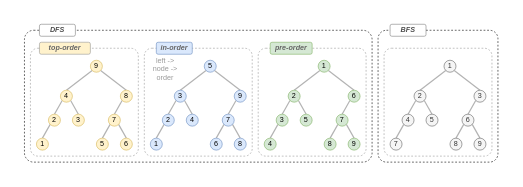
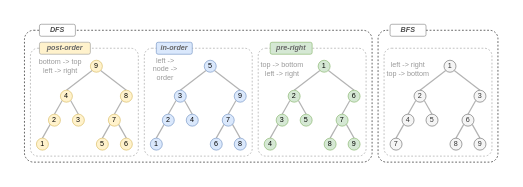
  <mxCell id="0" />
  <mxCell id="1" parent="0" />
  <mxCell id="2" value="" style="rounded=0;whiteSpace=wrap;html=1;strokeColor=none;" parent="1" vertex="1"><mxGeometry x="20" y="20" width="830" height="270" as="geometry" /></mxCell>
  <mxCell id="3" value="" style="rounded=1;whiteSpace=wrap;html=1;fillColor=none;dashed=1;arcSize=7;" vertex="1" parent="1"><mxGeometry x="40" y="50" width="580" height="220" as="geometry" /></mxCell>
  <mxCell id="4" value="" style="rounded=1;whiteSpace=wrap;html=1;fillColor=none;dashed=1;arcSize=7;strokeColor=#999999;" vertex="1" parent="1"><mxGeometry x="50" y="80" width="180" height="180" as="geometry" /></mxCell>
  <mxCell id="5" style="edgeStyle=none;rounded=0;orthogonalLoop=1;jettySize=auto;html=1;exitX=0;exitY=1;exitDx=0;exitDy=0;entryX=0.5;entryY=0;entryDx=0;entryDy=0;endArrow=none;endFill=0;strokeColor=#B3B3B3;strokeWidth=2;" parent="1" source="8" target="10" edge="1"><mxGeometry relative="1" as="geometry" /></mxCell>
  <mxCell id="6" style="edgeStyle=none;rounded=0;orthogonalLoop=1;jettySize=auto;html=1;exitX=1;exitY=1;exitDx=0;exitDy=0;endArrow=none;endFill=0;strokeWidth=2;entryX=0.5;entryY=0;entryDx=0;entryDy=0;strokeColor=#B3B3B3;" parent="1" source="10" target="13" edge="1"><mxGeometry relative="1" as="geometry" /></mxCell>
  <mxCell id="7" style="edgeStyle=none;rounded=0;orthogonalLoop=1;jettySize=auto;html=1;exitX=1;exitY=1;exitDx=0;exitDy=0;entryX=0.5;entryY=0;entryDx=0;entryDy=0;endArrow=none;endFill=0;strokeColor=#B3B3B3;strokeWidth=2;" parent="1" source="8" target="15" edge="1"><mxGeometry relative="1" as="geometry" /></mxCell>
  <mxCell id="8" value="9" style="ellipse;whiteSpace=wrap;html=1;aspect=fixed;strokeColor=#d6b656;fillColor=#FFF2CC;" parent="1" vertex="1"><mxGeometry x="150" y="100" width="20" height="20" as="geometry" /></mxCell>
  <mxCell id="9" style="edgeStyle=none;rounded=0;orthogonalLoop=1;jettySize=auto;html=1;exitX=0;exitY=1;exitDx=0;exitDy=0;entryX=0.5;entryY=0;entryDx=0;entryDy=0;endArrow=none;endFill=0;strokeColor=#B3B3B3;strokeWidth=2;" parent="1" source="10" target="12" edge="1"><mxGeometry relative="1" as="geometry" /></mxCell>
  <mxCell id="10" value="4" style="ellipse;whiteSpace=wrap;html=1;aspect=fixed;fillColor=#fff2cc;strokeColor=#d6b656;" parent="1" vertex="1"><mxGeometry x="100" y="150" width="20" height="20" as="geometry" /></mxCell>
  <mxCell id="11" style="edgeStyle=none;rounded=0;orthogonalLoop=1;jettySize=auto;html=1;exitX=0;exitY=1;exitDx=0;exitDy=0;entryX=0.5;entryY=0;entryDx=0;entryDy=0;endArrow=none;endFill=0;strokeColor=#B3B3B3;strokeWidth=2;" edge="1" parent="1" source="12" target="22"><mxGeometry relative="1" as="geometry" /></mxCell>
  <mxCell id="12" value="2" style="ellipse;whiteSpace=wrap;html=1;aspect=fixed;fillColor=#fff2cc;strokeColor=#d6b656;" parent="1" vertex="1"><mxGeometry x="80" y="190" width="20" height="20" as="geometry" /></mxCell>
  <mxCell id="13" value="3" style="ellipse;whiteSpace=wrap;html=1;aspect=fixed;fillColor=#fff2cc;strokeColor=#d6b656;" parent="1" vertex="1"><mxGeometry x="120" y="190" width="20" height="20" as="geometry" /></mxCell>
  <mxCell id="14" style="rounded=0;orthogonalLoop=1;jettySize=auto;html=1;exitX=0;exitY=1;exitDx=0;exitDy=0;entryX=0.5;entryY=0;entryDx=0;entryDy=0;endArrow=none;endFill=0;strokeWidth=2;strokeColor=#B3B3B3;" edge="1" parent="1" source="15" target="19"><mxGeometry relative="1" as="geometry" /></mxCell>
  <mxCell id="15" value="8" style="ellipse;whiteSpace=wrap;html=1;aspect=fixed;fillColor=#fff2cc;strokeColor=#d6b656;" parent="1" vertex="1"><mxGeometry x="200" y="150" width="20" height="20" as="geometry" /></mxCell>
  <mxCell id="16" value="&lt;b&gt;&lt;i&gt;DFS&lt;/i&gt;&lt;/b&gt;" style="text;html=1;align=center;verticalAlign=middle;whiteSpace=wrap;rounded=1;fillColor=#ffffff;strokeColor=#808080;fontColor=#4D4D4D;" parent="1" vertex="1"><mxGeometry x="65" y="40" width="60" height="20" as="geometry" /></mxCell>
  <mxCell id="17" style="edgeStyle=none;rounded=0;orthogonalLoop=1;jettySize=auto;html=1;exitX=0;exitY=1;exitDx=0;exitDy=0;entryX=0.5;entryY=0;entryDx=0;entryDy=0;endArrow=none;endFill=0;strokeColor=#B3B3B3;strokeWidth=2;" edge="1" parent="1" source="19" target="20"><mxGeometry relative="1" as="geometry" /></mxCell>
  <mxCell id="18" style="edgeStyle=none;rounded=0;orthogonalLoop=1;jettySize=auto;html=1;exitX=1;exitY=1;exitDx=0;exitDy=0;entryX=0.5;entryY=0;entryDx=0;entryDy=0;endArrow=none;endFill=0;strokeColor=#B3B3B3;strokeWidth=2;" edge="1" parent="1" source="19" target="21"><mxGeometry relative="1" as="geometry" /></mxCell>
  <mxCell id="19" value="7" style="ellipse;whiteSpace=wrap;html=1;aspect=fixed;fillColor=#fff2cc;strokeColor=#d6b656;" vertex="1" parent="1"><mxGeometry x="180" y="190" width="20" height="20" as="geometry" /></mxCell>
  <mxCell id="20" value="5" style="ellipse;whiteSpace=wrap;html=1;aspect=fixed;fillColor=#fff2cc;strokeColor=#d6b656;" vertex="1" parent="1"><mxGeometry x="160" y="230" width="20" height="20" as="geometry" /></mxCell>
  <mxCell id="21" value="6" style="ellipse;whiteSpace=wrap;html=1;aspect=fixed;fillColor=#fff2cc;strokeColor=#d6b656;" vertex="1" parent="1"><mxGeometry x="200" y="230" width="20" height="20" as="geometry" /></mxCell>
  <mxCell id="22" value="1" style="ellipse;whiteSpace=wrap;html=1;aspect=fixed;fillColor=#fff2cc;strokeColor=#d6b656;" vertex="1" parent="1"><mxGeometry x="60" y="230" width="20" height="20" as="geometry" /></mxCell>
- <mxCell id="24" value="&lt;b&gt;&lt;i&gt;top-order&lt;/i&gt;&lt;/b&gt;" style="text;html=1;align=center;verticalAlign=middle;whiteSpace=wrap;rounded=1;strokeColor=#999999;fontColor=#666666;fillColor=#FFF2CC;" vertex="1" parent="1"><mxGeometry x="65" y="70" width="85" height="20" as="geometry" /></mxCell>
+ <mxCell id="23" value="bottom -&amp;gt; top&lt;br&gt;left -&amp;gt; right" style="text;html=1;strokeColor=none;fillColor=none;align=center;verticalAlign=middle;whiteSpace=wrap;rounded=0;fontColor=#999999;" vertex="1" parent="1"><mxGeometry x="60" y="100" width="80" height="20" as="geometry" /></mxCell>
+ <mxCell id="24" value="&lt;b&gt;&lt;i&gt;post-order&lt;/i&gt;&lt;/b&gt;" style="text;html=1;align=center;verticalAlign=middle;whiteSpace=wrap;rounded=1;strokeColor=#999999;fontColor=#666666;fillColor=#FFF2CC;" vertex="1" parent="1"><mxGeometry x="65" y="70" width="85" height="20" as="geometry" /></mxCell>
  <mxCell id="25" value="" style="rounded=1;whiteSpace=wrap;html=1;fillColor=none;dashed=1;arcSize=7;strokeColor=#999999;" vertex="1" parent="1"><mxGeometry x="240" y="80" width="180" height="180" as="geometry" /></mxCell>
  <mxCell id="26" style="edgeStyle=none;rounded=0;orthogonalLoop=1;jettySize=auto;html=1;exitX=0;exitY=1;exitDx=0;exitDy=0;entryX=0.5;entryY=0;entryDx=0;entryDy=0;endArrow=none;endFill=0;strokeColor=#B3B3B3;strokeWidth=2;" edge="1" parent="1" source="29" target="31"><mxGeometry relative="1" as="geometry" /></mxCell>
  <mxCell id="27" style="edgeStyle=none;rounded=0;orthogonalLoop=1;jettySize=auto;html=1;exitX=1;exitY=1;exitDx=0;exitDy=0;endArrow=none;endFill=0;strokeWidth=2;entryX=0.5;entryY=0;entryDx=0;entryDy=0;strokeColor=#B3B3B3;" edge="1" parent="1" source="31" target="34"><mxGeometry relative="1" as="geometry" /></mxCell>
  <mxCell id="28" style="edgeStyle=none;rounded=0;orthogonalLoop=1;jettySize=auto;html=1;exitX=1;exitY=1;exitDx=0;exitDy=0;entryX=0.5;entryY=0;entryDx=0;entryDy=0;endArrow=none;endFill=0;strokeColor=#B3B3B3;strokeWidth=2;" edge="1" parent="1" source="29" target="36"><mxGeometry relative="1" as="geometry" /></mxCell>
  <mxCell id="29" value="5" style="ellipse;whiteSpace=wrap;html=1;aspect=fixed;fillColor=#dae8fc;strokeColor=#6c8ebf;" vertex="1" parent="1"><mxGeometry x="340" y="100" width="20" height="20" as="geometry" /></mxCell>
  <mxCell id="30" style="edgeStyle=none;rounded=0;orthogonalLoop=1;jettySize=auto;html=1;exitX=0;exitY=1;exitDx=0;exitDy=0;entryX=0.5;entryY=0;entryDx=0;entryDy=0;endArrow=none;endFill=0;strokeColor=#B3B3B3;strokeWidth=2;" edge="1" parent="1" source="31" target="33"><mxGeometry relative="1" as="geometry" /></mxCell>
  <mxCell id="31" value="3" style="ellipse;whiteSpace=wrap;html=1;aspect=fixed;fillColor=#dae8fc;strokeColor=#6c8ebf;" vertex="1" parent="1"><mxGeometry x="290" y="150" width="20" height="20" as="geometry" /></mxCell>
  <mxCell id="32" style="edgeStyle=none;rounded=0;orthogonalLoop=1;jettySize=auto;html=1;exitX=0;exitY=1;exitDx=0;exitDy=0;entryX=0.5;entryY=0;entryDx=0;entryDy=0;endArrow=none;endFill=0;strokeColor=#B3B3B3;strokeWidth=2;" edge="1" parent="1" source="33" target="42"><mxGeometry relative="1" as="geometry" /></mxCell>
  <mxCell id="33" value="2" style="ellipse;whiteSpace=wrap;html=1;aspect=fixed;fillColor=#dae8fc;strokeColor=#6c8ebf;" vertex="1" parent="1"><mxGeometry x="270" y="190" width="20" height="20" as="geometry" /></mxCell>
  <mxCell id="34" value="4" style="ellipse;whiteSpace=wrap;html=1;aspect=fixed;fillColor=#dae8fc;strokeColor=#6c8ebf;" vertex="1" parent="1"><mxGeometry x="310" y="190" width="20" height="20" as="geometry" /></mxCell>
  <mxCell id="35" style="rounded=0;orthogonalLoop=1;jettySize=auto;html=1;exitX=0;exitY=1;exitDx=0;exitDy=0;entryX=0.5;entryY=0;entryDx=0;entryDy=0;endArrow=none;endFill=0;strokeWidth=2;strokeColor=#B3B3B3;" edge="1" parent="1" source="36" target="39"><mxGeometry relative="1" as="geometry" /></mxCell>
  <mxCell id="36" value="9" style="ellipse;whiteSpace=wrap;html=1;aspect=fixed;fillColor=#dae8fc;strokeColor=#6c8ebf;" vertex="1" parent="1"><mxGeometry x="390" y="150" width="20" height="20" as="geometry" /></mxCell>
  <mxCell id="37" style="edgeStyle=none;rounded=0;orthogonalLoop=1;jettySize=auto;html=1;exitX=0;exitY=1;exitDx=0;exitDy=0;entryX=0.5;entryY=0;entryDx=0;entryDy=0;endArrow=none;endFill=0;strokeColor=#B3B3B3;strokeWidth=2;" edge="1" parent="1" source="39" target="40"><mxGeometry relative="1" as="geometry" /></mxCell>
  <mxCell id="38" style="edgeStyle=none;rounded=0;orthogonalLoop=1;jettySize=auto;html=1;exitX=1;exitY=1;exitDx=0;exitDy=0;entryX=0.5;entryY=0;entryDx=0;entryDy=0;endArrow=none;endFill=0;strokeColor=#B3B3B3;strokeWidth=2;" edge="1" parent="1" source="39" target="41"><mxGeometry relative="1" as="geometry" /></mxCell>
  <mxCell id="39" value="7" style="ellipse;whiteSpace=wrap;html=1;aspect=fixed;fillColor=#dae8fc;strokeColor=#6c8ebf;" vertex="1" parent="1"><mxGeometry x="370" y="190" width="20" height="20" as="geometry" /></mxCell>
  <mxCell id="40" value="6" style="ellipse;whiteSpace=wrap;html=1;aspect=fixed;fillColor=#dae8fc;strokeColor=#6c8ebf;" vertex="1" parent="1"><mxGeometry x="350" y="230" width="20" height="20" as="geometry" /></mxCell>
  <mxCell id="41" value="8" style="ellipse;whiteSpace=wrap;html=1;aspect=fixed;fillColor=#dae8fc;strokeColor=#6c8ebf;" vertex="1" parent="1"><mxGeometry x="390" y="230" width="20" height="20" as="geometry" /></mxCell>
  <mxCell id="42" value="1" style="ellipse;whiteSpace=wrap;html=1;aspect=fixed;fillColor=#dae8fc;strokeColor=#6c8ebf;" vertex="1" parent="1"><mxGeometry x="250" y="230" width="20" height="20" as="geometry" /></mxCell>
  <mxCell id="43" value="&lt;b&gt;&lt;i&gt;in-order&lt;/i&gt;&lt;/b&gt;" style="text;html=1;align=center;verticalAlign=middle;whiteSpace=wrap;rounded=1;fillColor=#dae8fc;strokeColor=#6c8ebf;fontColor=#666666;" vertex="1" parent="1"><mxGeometry x="260" y="70" width="60" height="20" as="geometry" /></mxCell>
  <mxCell id="44" value="" style="rounded=1;whiteSpace=wrap;html=1;fillColor=none;dashed=1;arcSize=7;strokeColor=#999999;" vertex="1" parent="1"><mxGeometry x="430" y="80" width="180" height="180" as="geometry" /></mxCell>
  <mxCell id="45" style="edgeStyle=none;rounded=0;orthogonalLoop=1;jettySize=auto;html=1;exitX=0;exitY=1;exitDx=0;exitDy=0;entryX=0.5;entryY=0;entryDx=0;entryDy=0;endArrow=none;endFill=0;strokeColor=#B3B3B3;strokeWidth=2;" edge="1" parent="1" source="48" target="50"><mxGeometry relative="1" as="geometry" /></mxCell>
  <mxCell id="46" style="edgeStyle=none;rounded=0;orthogonalLoop=1;jettySize=auto;html=1;exitX=1;exitY=1;exitDx=0;exitDy=0;endArrow=none;endFill=0;strokeWidth=2;entryX=0.5;entryY=0;entryDx=0;entryDy=0;strokeColor=#B3B3B3;" edge="1" parent="1" source="50" target="53"><mxGeometry relative="1" as="geometry" /></mxCell>
  <mxCell id="47" style="edgeStyle=none;rounded=0;orthogonalLoop=1;jettySize=auto;html=1;exitX=1;exitY=1;exitDx=0;exitDy=0;entryX=0.5;entryY=0;entryDx=0;entryDy=0;endArrow=none;endFill=0;strokeColor=#B3B3B3;strokeWidth=2;" edge="1" parent="1" source="48" target="55"><mxGeometry relative="1" as="geometry" /></mxCell>
  <mxCell id="48" value="1" style="ellipse;whiteSpace=wrap;html=1;aspect=fixed;fillColor=#d5e8d4;strokeColor=#82b366;" vertex="1" parent="1"><mxGeometry x="530" y="100" width="20" height="20" as="geometry" /></mxCell>
  <mxCell id="49" style="edgeStyle=none;rounded=0;orthogonalLoop=1;jettySize=auto;html=1;exitX=0;exitY=1;exitDx=0;exitDy=0;entryX=0.5;entryY=0;entryDx=0;entryDy=0;endArrow=none;endFill=0;strokeColor=#B3B3B3;strokeWidth=2;" edge="1" parent="1" source="50" target="52"><mxGeometry relative="1" as="geometry" /></mxCell>
  <mxCell id="50" value="2" style="ellipse;whiteSpace=wrap;html=1;aspect=fixed;fillColor=#d5e8d4;strokeColor=#82b366;" vertex="1" parent="1"><mxGeometry x="480" y="150" width="20" height="20" as="geometry" /></mxCell>
  <mxCell id="51" style="edgeStyle=none;rounded=0;orthogonalLoop=1;jettySize=auto;html=1;exitX=0;exitY=1;exitDx=0;exitDy=0;entryX=0.5;entryY=0;entryDx=0;entryDy=0;endArrow=none;endFill=0;strokeColor=#B3B3B3;strokeWidth=2;" edge="1" parent="1" source="52" target="61"><mxGeometry relative="1" as="geometry" /></mxCell>
  <mxCell id="52" value="3" style="ellipse;whiteSpace=wrap;html=1;aspect=fixed;fillColor=#d5e8d4;strokeColor=#82b366;" vertex="1" parent="1"><mxGeometry x="460" y="190" width="20" height="20" as="geometry" /></mxCell>
  <mxCell id="53" value="5" style="ellipse;whiteSpace=wrap;html=1;aspect=fixed;fillColor=#d5e8d4;strokeColor=#82b366;" vertex="1" parent="1"><mxGeometry x="500" y="190" width="20" height="20" as="geometry" /></mxCell>
  <mxCell id="54" style="rounded=0;orthogonalLoop=1;jettySize=auto;html=1;exitX=0;exitY=1;exitDx=0;exitDy=0;entryX=0.5;entryY=0;entryDx=0;entryDy=0;endArrow=none;endFill=0;strokeWidth=2;strokeColor=#B3B3B3;" edge="1" parent="1" source="55" target="58"><mxGeometry relative="1" as="geometry" /></mxCell>
  <mxCell id="55" value="6" style="ellipse;whiteSpace=wrap;html=1;aspect=fixed;fillColor=#d5e8d4;strokeColor=#82b366;" vertex="1" parent="1"><mxGeometry x="580" y="150" width="20" height="20" as="geometry" /></mxCell>
  <mxCell id="56" style="edgeStyle=none;rounded=0;orthogonalLoop=1;jettySize=auto;html=1;exitX=0;exitY=1;exitDx=0;exitDy=0;entryX=0.5;entryY=0;entryDx=0;entryDy=0;endArrow=none;endFill=0;strokeColor=#B3B3B3;strokeWidth=2;" edge="1" parent="1" source="58" target="59"><mxGeometry relative="1" as="geometry" /></mxCell>
  <mxCell id="57" style="edgeStyle=none;rounded=0;orthogonalLoop=1;jettySize=auto;html=1;exitX=1;exitY=1;exitDx=0;exitDy=0;entryX=0.5;entryY=0;entryDx=0;entryDy=0;endArrow=none;endFill=0;strokeColor=#B3B3B3;strokeWidth=2;" edge="1" parent="1" source="58" target="60"><mxGeometry relative="1" as="geometry" /></mxCell>
  <mxCell id="58" value="7" style="ellipse;whiteSpace=wrap;html=1;aspect=fixed;fillColor=#d5e8d4;strokeColor=#82b366;" vertex="1" parent="1"><mxGeometry x="560" y="190" width="20" height="20" as="geometry" /></mxCell>
  <mxCell id="59" value="8" style="ellipse;whiteSpace=wrap;html=1;aspect=fixed;fillColor=#d5e8d4;strokeColor=#82b366;" vertex="1" parent="1"><mxGeometry x="540" y="230" width="20" height="20" as="geometry" /></mxCell>
  <mxCell id="60" value="9" style="ellipse;whiteSpace=wrap;html=1;aspect=fixed;fillColor=#d5e8d4;strokeColor=#82b366;" vertex="1" parent="1"><mxGeometry x="580" y="230" width="20" height="20" as="geometry" /></mxCell>
  <mxCell id="61" value="4" style="ellipse;whiteSpace=wrap;html=1;aspect=fixed;fillColor=#d5e8d4;strokeColor=#82b366;" vertex="1" parent="1"><mxGeometry x="440" y="230" width="20" height="20" as="geometry" /></mxCell>
- <mxCell id="62" value="&lt;b&gt;&lt;i&gt;pre-order&lt;/i&gt;&lt;/b&gt;" style="text;html=1;align=center;verticalAlign=middle;whiteSpace=wrap;rounded=1;fillColor=#d5e8d4;strokeColor=#82b366;fontColor=#666666;" vertex="1" parent="1"><mxGeometry x="450" y="70" width="70" height="20" as="geometry" /></mxCell>
+ <mxCell id="62" value="&lt;b&gt;&lt;i&gt;pre-right&lt;/i&gt;&lt;/b&gt;" style="text;html=1;align=center;verticalAlign=middle;whiteSpace=wrap;rounded=1;fillColor=#d5e8d4;strokeColor=#82b366;fontColor=#666666;" vertex="1" parent="1"><mxGeometry x="450" y="70" width="70" height="20" as="geometry" /></mxCell>
  <mxCell id="63" value="left -&amp;gt; &lt;br&gt;node -&amp;gt; &lt;br&gt;order" style="text;html=1;strokeColor=none;fillColor=none;align=center;verticalAlign=middle;whiteSpace=wrap;rounded=0;fontColor=#999999;" vertex="1" parent="1"><mxGeometry x="250" y="90" width="50" height="50" as="geometry" /></mxCell>
+ <mxCell id="64" value="top -&amp;gt; bottom&lt;br&gt;left -&amp;gt; right" style="text;html=1;strokeColor=none;fillColor=none;align=center;verticalAlign=middle;whiteSpace=wrap;rounded=0;fontColor=#999999;" vertex="1" parent="1"><mxGeometry x="430" y="105" width="80" height="20" as="geometry" /></mxCell>
  <mxCell id="65" value="" style="rounded=1;whiteSpace=wrap;html=1;fillColor=none;dashed=1;arcSize=7;" vertex="1" parent="1"><mxGeometry x="630" y="50" width="200" height="220" as="geometry" /></mxCell>
  <mxCell id="66" value="" style="rounded=1;whiteSpace=wrap;html=1;fillColor=none;dashed=1;arcSize=7;strokeColor=#999999;" vertex="1" parent="1"><mxGeometry x="640" y="80" width="180" height="180" as="geometry" /></mxCell>
  <mxCell id="67" style="edgeStyle=none;rounded=0;orthogonalLoop=1;jettySize=auto;html=1;exitX=0;exitY=1;exitDx=0;exitDy=0;entryX=0.5;entryY=0;entryDx=0;entryDy=0;endArrow=none;endFill=0;strokeColor=#B3B3B3;strokeWidth=2;" edge="1" parent="1" source="70" target="72"><mxGeometry relative="1" as="geometry" /></mxCell>
  <mxCell id="68" style="edgeStyle=none;rounded=0;orthogonalLoop=1;jettySize=auto;html=1;exitX=1;exitY=1;exitDx=0;exitDy=0;endArrow=none;endFill=0;strokeWidth=2;entryX=0.5;entryY=0;entryDx=0;entryDy=0;strokeColor=#B3B3B3;" edge="1" parent="1" source="72" target="75"><mxGeometry relative="1" as="geometry" /></mxCell>
  <mxCell id="69" style="edgeStyle=none;rounded=0;orthogonalLoop=1;jettySize=auto;html=1;exitX=1;exitY=1;exitDx=0;exitDy=0;entryX=0.5;entryY=0;entryDx=0;entryDy=0;endArrow=none;endFill=0;strokeColor=#B3B3B3;strokeWidth=2;" edge="1" parent="1" source="70" target="77"><mxGeometry relative="1" as="geometry" /></mxCell>
  <mxCell id="70" value="1" style="ellipse;whiteSpace=wrap;html=1;aspect=fixed;fillColor=#f5f5f5;strokeColor=#666666;fontColor=#333333;" vertex="1" parent="1"><mxGeometry x="740" y="100" width="20" height="20" as="geometry" /></mxCell>
  <mxCell id="71" style="edgeStyle=none;rounded=0;orthogonalLoop=1;jettySize=auto;html=1;exitX=0;exitY=1;exitDx=0;exitDy=0;entryX=0.5;entryY=0;entryDx=0;entryDy=0;endArrow=none;endFill=0;strokeColor=#B3B3B3;strokeWidth=2;" edge="1" parent="1" source="72" target="74"><mxGeometry relative="1" as="geometry" /></mxCell>
  <mxCell id="72" value="2" style="ellipse;whiteSpace=wrap;html=1;aspect=fixed;fillColor=#f5f5f5;strokeColor=#666666;fontColor=#333333;" vertex="1" parent="1"><mxGeometry x="690" y="150" width="20" height="20" as="geometry" /></mxCell>
  <mxCell id="73" style="edgeStyle=none;rounded=0;orthogonalLoop=1;jettySize=auto;html=1;exitX=0;exitY=1;exitDx=0;exitDy=0;entryX=0.5;entryY=0;entryDx=0;entryDy=0;endArrow=none;endFill=0;strokeColor=#B3B3B3;strokeWidth=2;" edge="1" parent="1" source="74" target="83"><mxGeometry relative="1" as="geometry" /></mxCell>
  <mxCell id="74" value="4" style="ellipse;whiteSpace=wrap;html=1;aspect=fixed;fillColor=#f5f5f5;strokeColor=#666666;fontColor=#333333;" vertex="1" parent="1"><mxGeometry x="670" y="190" width="20" height="20" as="geometry" /></mxCell>
  <mxCell id="75" value="5" style="ellipse;whiteSpace=wrap;html=1;aspect=fixed;fillColor=#f5f5f5;strokeColor=#666666;fontColor=#333333;" vertex="1" parent="1"><mxGeometry x="710" y="190" width="20" height="20" as="geometry" /></mxCell>
  <mxCell id="76" style="rounded=0;orthogonalLoop=1;jettySize=auto;html=1;exitX=0;exitY=1;exitDx=0;exitDy=0;entryX=0.5;entryY=0;entryDx=0;entryDy=0;endArrow=none;endFill=0;strokeWidth=2;strokeColor=#B3B3B3;" edge="1" parent="1" source="77" target="80"><mxGeometry relative="1" as="geometry" /></mxCell>
  <mxCell id="77" value="3" style="ellipse;whiteSpace=wrap;html=1;aspect=fixed;fillColor=#f5f5f5;strokeColor=#666666;fontColor=#333333;" vertex="1" parent="1"><mxGeometry x="790" y="150" width="20" height="20" as="geometry" /></mxCell>
  <mxCell id="78" style="edgeStyle=none;rounded=0;orthogonalLoop=1;jettySize=auto;html=1;exitX=0;exitY=1;exitDx=0;exitDy=0;entryX=0.5;entryY=0;entryDx=0;entryDy=0;endArrow=none;endFill=0;strokeColor=#B3B3B3;strokeWidth=2;" edge="1" parent="1" source="80" target="81"><mxGeometry relative="1" as="geometry" /></mxCell>
  <mxCell id="79" style="edgeStyle=none;rounded=0;orthogonalLoop=1;jettySize=auto;html=1;exitX=1;exitY=1;exitDx=0;exitDy=0;entryX=0.5;entryY=0;entryDx=0;entryDy=0;endArrow=none;endFill=0;strokeColor=#B3B3B3;strokeWidth=2;" edge="1" parent="1" source="80" target="82"><mxGeometry relative="1" as="geometry" /></mxCell>
  <mxCell id="80" value="6" style="ellipse;whiteSpace=wrap;html=1;aspect=fixed;fillColor=#f5f5f5;strokeColor=#666666;fontColor=#333333;" vertex="1" parent="1"><mxGeometry x="770" y="190" width="20" height="20" as="geometry" /></mxCell>
  <mxCell id="81" value="8" style="ellipse;whiteSpace=wrap;html=1;aspect=fixed;fillColor=#f5f5f5;strokeColor=#666666;fontColor=#333333;" vertex="1" parent="1"><mxGeometry x="750" y="230" width="20" height="20" as="geometry" /></mxCell>
  <mxCell id="82" value="9" style="ellipse;whiteSpace=wrap;html=1;aspect=fixed;fillColor=#f5f5f5;strokeColor=#666666;fontColor=#333333;" vertex="1" parent="1"><mxGeometry x="790" y="230" width="20" height="20" as="geometry" /></mxCell>
  <mxCell id="83" value="7" style="ellipse;whiteSpace=wrap;html=1;aspect=fixed;fillColor=#f5f5f5;strokeColor=#666666;fontColor=#333333;" vertex="1" parent="1"><mxGeometry x="650" y="230" width="20" height="20" as="geometry" /></mxCell>
+ <mxCell id="84" value="left -&amp;gt; right&lt;br&gt;top -&amp;gt; bottom" style="text;html=1;strokeColor=none;fillColor=none;align=center;verticalAlign=middle;whiteSpace=wrap;rounded=0;fontColor=#999999;" vertex="1" parent="1"><mxGeometry x="640" y="105" width="80" height="20" as="geometry" /></mxCell>
  <mxCell id="85" value="&lt;b&gt;&lt;i&gt;BFS&lt;/i&gt;&lt;/b&gt;" style="text;html=1;align=center;verticalAlign=middle;whiteSpace=wrap;rounded=1;fillColor=#ffffff;strokeColor=#808080;fontColor=#4D4D4D;" vertex="1" parent="1"><mxGeometry x="650" y="40" width="60" height="20" as="geometry" /></mxCell>
